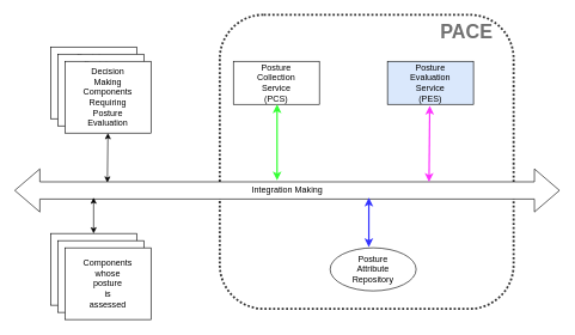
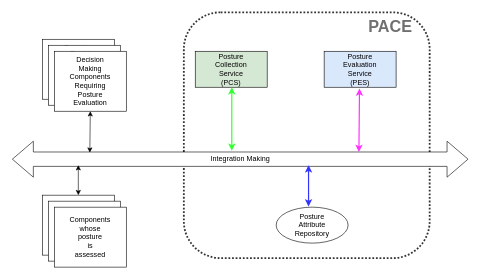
  <mxCell id="0" />
  <mxCell id="1" parent="0" />
  <mxCell id="2" value="" style="whiteSpace=wrap;html=1;aspect=fixed;fillColor=none;strokeWidth=3;rounded=1;dashed=1;dashPattern=1 1;opacity=80;" parent="1" vertex="1"><mxGeometry x="306" y="20" width="410" height="410" as="geometry" /></mxCell>
  <mxCell id="3" value="Integration Making" style="html=1;shadow=0;dashed=0;align=center;verticalAlign=middle;shape=mxgraph.arrows2.twoWayArrow;dy=0.6;dx=35;" parent="1" vertex="1"><mxGeometry x="20" y="235" width="760" height="60" as="geometry" /></mxCell>
- <mxCell id="4" value="Posture&lt;br&gt;Collection&lt;br&gt;Service&lt;br&gt;(PCS)" style="rounded=0;whiteSpace=wrap;html=1;" parent="1" vertex="1"><mxGeometry x="325" y="85" width="120" height="60" as="geometry" /></mxCell>
+ <mxCell id="4" value="Posture&lt;br&gt;Collection&lt;br&gt;Service&lt;br&gt;(PCS)" style="rounded=0;whiteSpace=wrap;html=1;fillColor=#d5e8d4;" parent="1" vertex="1"><mxGeometry x="325" y="85" width="120" height="60" as="geometry" /></mxCell>
  <mxCell id="5" value="Posture&lt;br&gt;Evaluation&lt;br&gt;Service&lt;br&gt;(PES)" style="rounded=0;whiteSpace=wrap;html=1;fillColor=#dae8fc;" parent="1" vertex="1"><mxGeometry x="540" y="85" width="120" height="60" as="geometry" /></mxCell>
  <mxCell id="6" value="Posture&lt;br&gt;Attribute&lt;br&gt;Repository" style="ellipse;whiteSpace=wrap;html=1;" parent="1" vertex="1"><mxGeometry x="460" y="345" width="120" height="60" as="geometry" /></mxCell>
  <mxCell id="7" value="Decision&lt;br&gt;Making&lt;br&gt;Components&lt;br&gt;Requiring&lt;br&gt;Posture&lt;br&gt;Evaluation" style="rounded=0;whiteSpace=wrap;html=1;" parent="1" vertex="1"><mxGeometry x="70" y="65" width="120" height="100" as="geometry" /></mxCell>
  <mxCell id="8" value="Components&lt;br&gt;whose&lt;br&gt;posture&lt;br&gt;is&lt;br&gt;assessed" style="rounded=0;whiteSpace=wrap;html=1;" parent="1" vertex="1"><mxGeometry x="70" y="325" width="120" height="100" as="geometry" /></mxCell>
  <mxCell id="9" value="Decision&lt;br&gt;Making&lt;br&gt;Components&lt;br&gt;Requiring&lt;br&gt;Posture&lt;br&gt;Evaluation" style="rounded=0;whiteSpace=wrap;html=1;" parent="1" vertex="1"><mxGeometry x="80" y="75" width="120" height="100" as="geometry" /></mxCell>
  <mxCell id="10" value="Decision&lt;br&gt;Making&lt;br&gt;Components&lt;br&gt;Requiring&lt;br&gt;Posture&lt;br&gt;Evaluation" style="rounded=0;whiteSpace=wrap;html=1;" parent="1" vertex="1"><mxGeometry x="90" y="85" width="120" height="100" as="geometry" /></mxCell>
  <mxCell id="11" value="" style="endArrow=classic;startArrow=classic;html=1;rounded=0;entryX=0.5;entryY=1;entryDx=0;entryDy=0;exitX=0.17;exitY=0.317;exitDx=0;exitDy=0;exitPerimeter=0;" parent="1" source="3" target="10" edge="1"><mxGeometry width="50" height="50" relative="1" as="geometry"><mxPoint x="360" y="195" as="sourcePoint" /><mxPoint x="410" y="145" as="targetPoint" /></mxGeometry></mxCell>
  <mxCell id="12" value="" style="endArrow=classic;startArrow=classic;html=1;rounded=0;exitX=0.5;exitY=0;exitDx=0;exitDy=0;" parent="1" source="8" edge="1"><mxGeometry width="50" height="50" relative="1" as="geometry"><mxPoint x="159.03" y="264.98" as="sourcePoint" /><mxPoint x="130" y="275" as="targetPoint" /></mxGeometry></mxCell>
  <mxCell id="13" value="" style="endArrow=classic;startArrow=classic;html=1;rounded=0;entryX=0.5;entryY=1;entryDx=0;entryDy=0;exitX=0.195;exitY=0.563;exitDx=0;exitDy=0;exitPerimeter=0;strokeColor=#33FF33;strokeWidth=2;" parent="1" source="2" edge="1"><mxGeometry width="50" height="50" relative="1" as="geometry"><mxPoint x="385" y="214.98" as="sourcePoint" /><mxPoint x="385.97" y="145" as="targetPoint" /></mxGeometry></mxCell>
  <mxCell id="14" value="" style="endArrow=classic;startArrow=classic;html=1;rounded=0;entryX=0.5;entryY=1;entryDx=0;entryDy=0;exitX=0.529;exitY=0.267;exitDx=0;exitDy=0;exitPerimeter=0;strokeWidth=2;strokeColor=#FF33FF;" parent="1" edge="1"><mxGeometry width="50" height="50" relative="1" as="geometry"><mxPoint x="598.01" y="253.02" as="sourcePoint" /><mxPoint x="598.97" y="147" as="targetPoint" /></mxGeometry></mxCell>
  <mxCell id="15" value="" style="endArrow=classic;startArrow=classic;html=1;rounded=0;exitX=0.45;exitY=-0.017;exitDx=0;exitDy=0;exitPerimeter=0;strokeWidth=2;strokeColor=#3333FF;" parent="1" source="6" edge="1"><mxGeometry width="50" height="50" relative="1" as="geometry"><mxPoint x="518" y="339" as="sourcePoint" /><mxPoint x="514" y="275" as="targetPoint" /></mxGeometry></mxCell>
  <mxCell id="16" value="&lt;font color=&quot;#707070&quot;&gt;PACE&lt;/font&gt;" style="text;html=1;resizable=0;autosize=1;align=center;verticalAlign=middle;points=[];fillColor=none;strokeColor=none;rounded=0;dashed=1;dashPattern=1 1;opacity=80;fontStyle=1;fontSize=27;fontColor=#636363;" parent="1" vertex="1"><mxGeometry x="605" y="25" width="90" height="40" as="geometry" /></mxCell>
  <mxCell id="17" value="Components&lt;br&gt;whose&lt;br&gt;posture&lt;br&gt;is&lt;br&gt;assessed" style="rounded=0;whiteSpace=wrap;html=1;" parent="1" vertex="1"><mxGeometry x="80" y="335" width="120" height="100" as="geometry" /></mxCell>
  <mxCell id="18" value="Components&lt;br&gt;whose&lt;br&gt;posture&lt;br&gt;is&lt;br&gt;assessed" style="rounded=0;whiteSpace=wrap;html=1;" parent="1" vertex="1"><mxGeometry x="90" y="345" width="120" height="100" as="geometry" /></mxCell>
